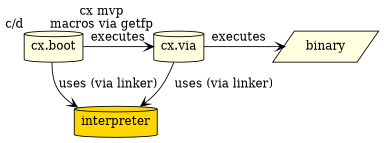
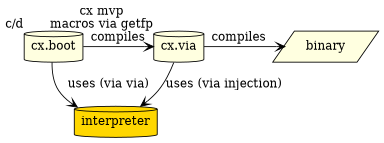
  digraph {
    rankdir=TB
    node [fillcolor=lightyellow shape=cylinder style=filled]
    edge [arrowhead=vee]
    n1 [label="cx.boot" xlabel="c/d"]
    n2 [label="cx.via" xlabel="cx mvp\nmacros via getfp"]
    binary [shape=parallelogram]
    n4 [fillcolor=gold label=interpreter]
    subgraph sub_1 {
      rank=same
      n1
      n2
      binary
    }
-   n1 -> n2 [label=executes]
-   n1 -> n4 [label="uses (via linker)"]
-   n2 -> binary [label=executes]
-   n2 -> n4 [label="uses (via linker)"]
+   n1 -> n2 [label=compiles]
+   n1 -> n4 [label="uses (via via)"]
+   n2 -> binary [label=compiles]
+   n2 -> n4 [label="uses (via injection)"]
  }
